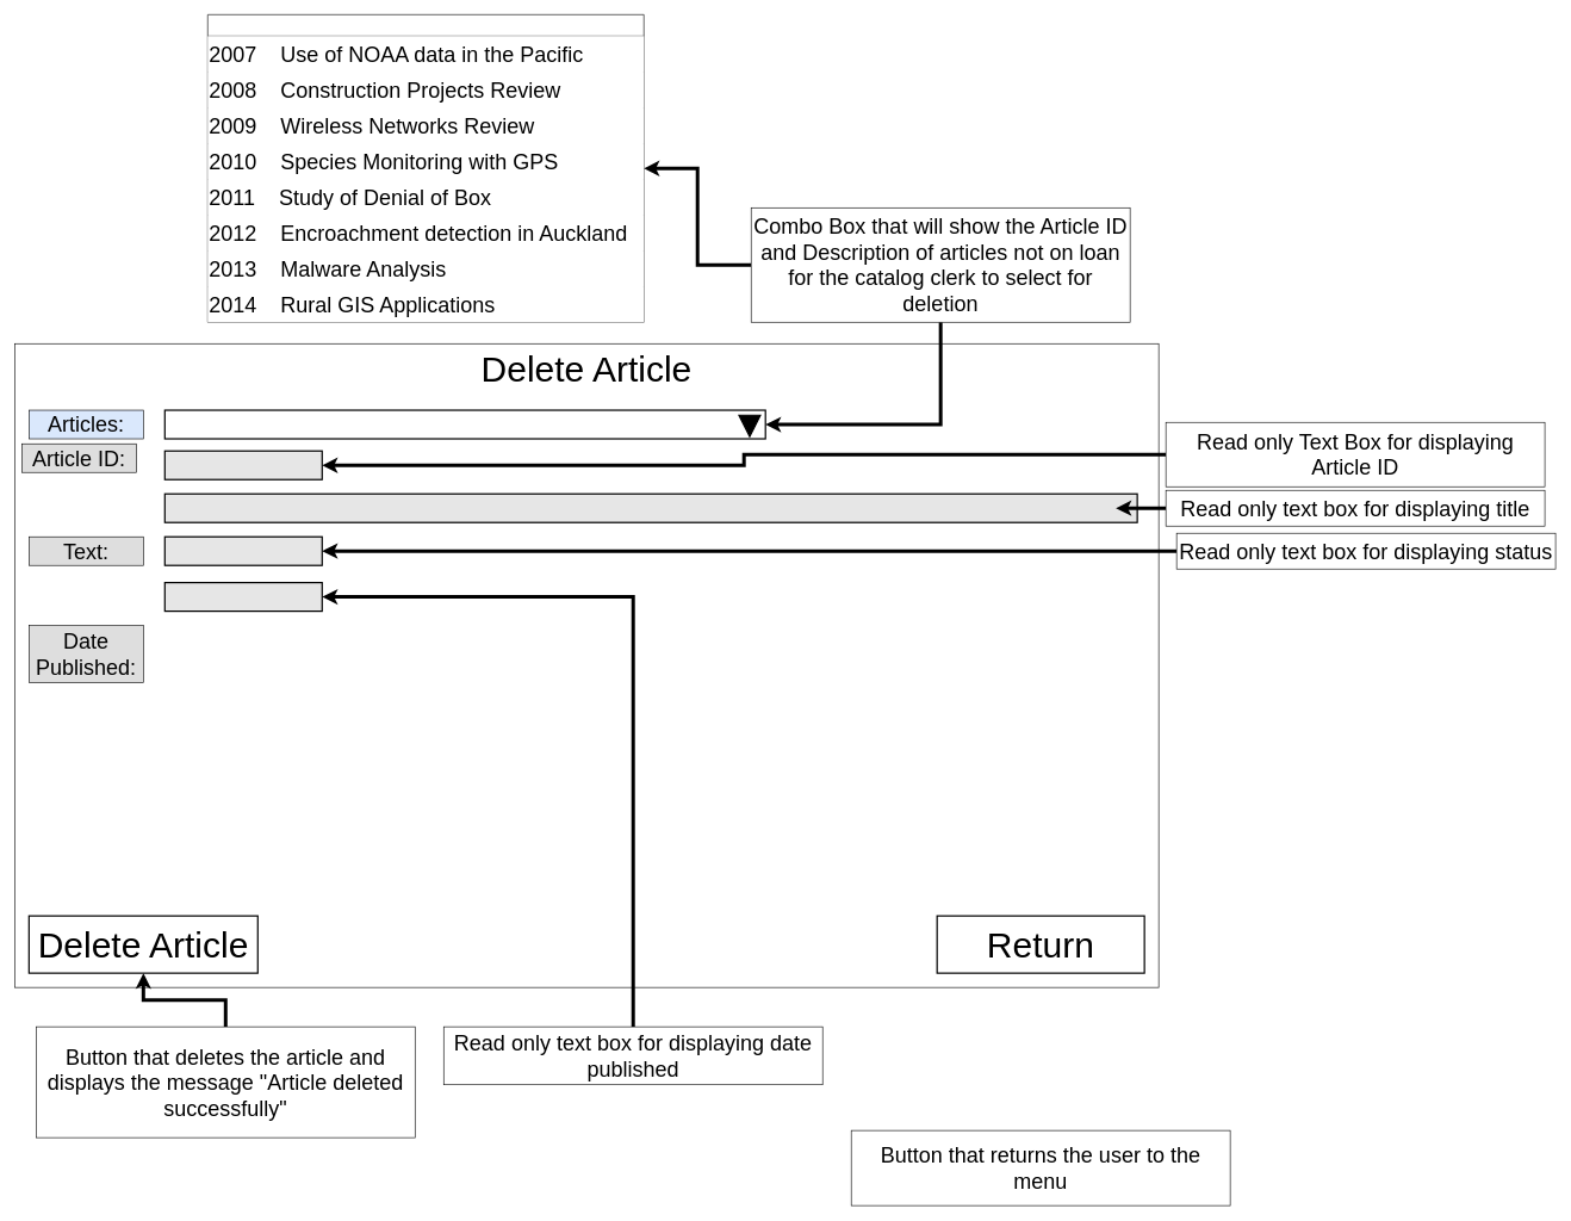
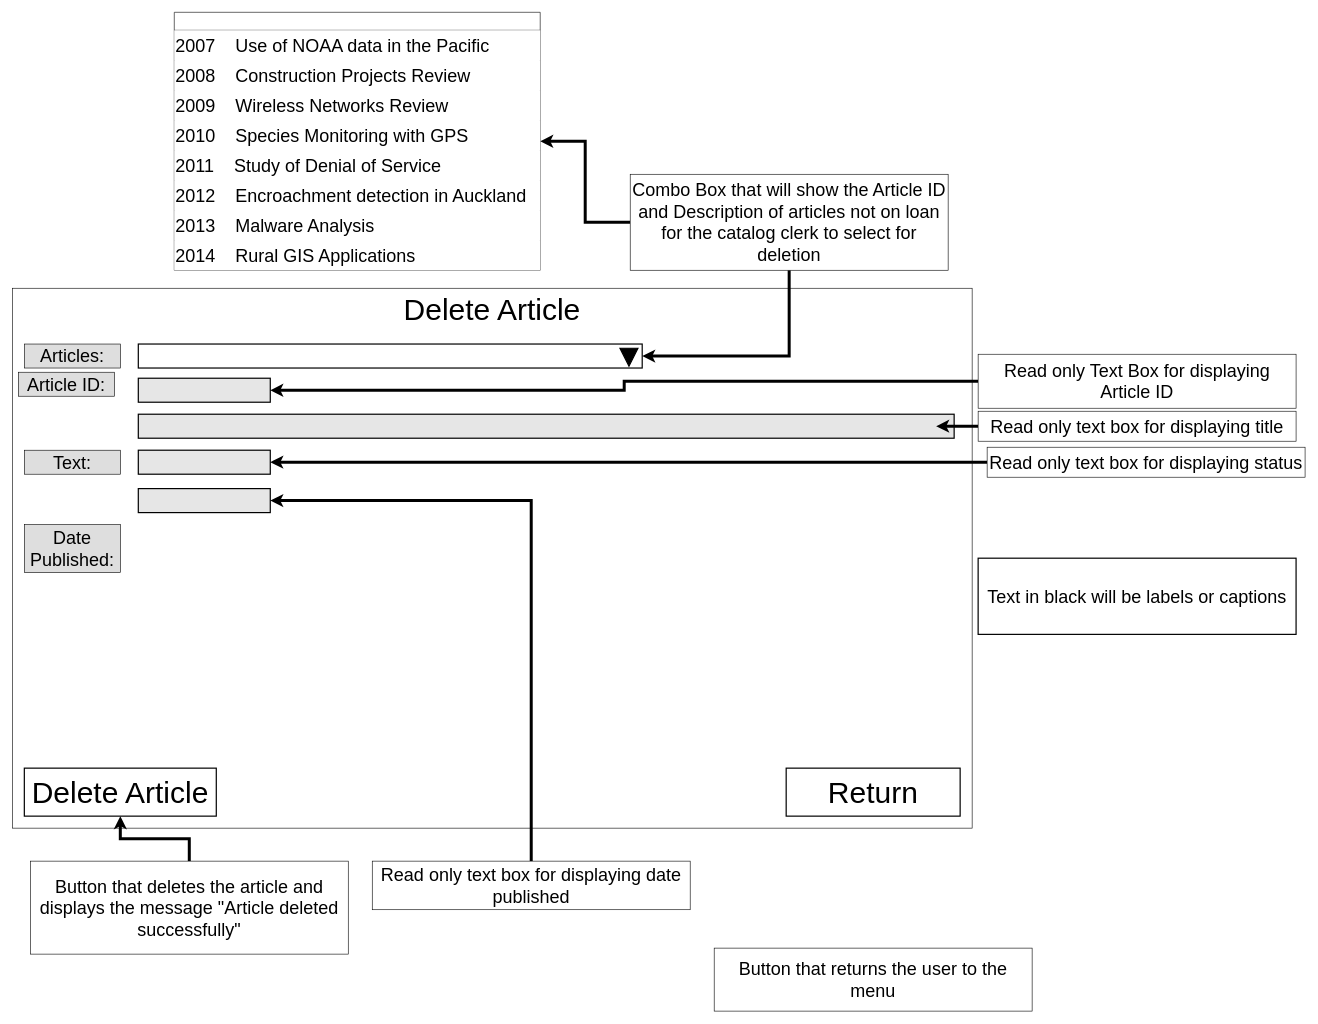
  <mxCell id="0" />
  <mxCell id="1" parent="0" />
  <mxCell id="2" value="Delete Article" style="whiteSpace=wrap;html=1;fontSize=50;verticalAlign=top;movable=0;resizable=0;rotatable=0;deletable=0;editable=0;locked=1;connectable=0;" parent="1" vertex="1"><mxGeometry width="1600" height="900" as="geometry" x="20" y="480" /></mxCell>
  <mxCell id="3" value="" style="rounded=0;whiteSpace=wrap;html=1;strokeColor=default;fontSize=28;align=left;strokeWidth=2;fillColor=#E6E6E6;" parent="1" vertex="1"><mxGeometry x="230" y="690" width="1360" height="40" as="geometry" /></mxCell>
  <mxCell id="4" value="" style="rounded=0;whiteSpace=wrap;html=1;fontSize=28;strokeWidth=2;fillColor=#E6E6E6;" parent="1" vertex="1"><mxGeometry x="230" y="814" width="220" height="40" as="geometry" /></mxCell>
- <mxCell id="5" value="Articles:" style="rounded=0;whiteSpace=wrap;html=1;fontSize=30;fillColor=#dae8fc;" parent="1" vertex="1"><mxGeometry x="40" y="573" width="160" height="40" as="geometry" /></mxCell>
+ <mxCell id="5" value="Articles:" style="rounded=0;whiteSpace=wrap;html=1;fontSize=30;fillColor=#DEDEDE;" parent="1" vertex="1"><mxGeometry x="40" y="573" width="160" height="40" as="geometry" /></mxCell>
  <mxCell id="6" value="" style="rounded=0;whiteSpace=wrap;html=1;fontSize=28;align=left;strokeWidth=2;" parent="1" vertex="1"><mxGeometry x="230" y="573" width="840" height="40" as="geometry" /></mxCell>
  <mxCell id="7" value="" style="triangle;whiteSpace=wrap;html=1;rotation=90;fillColor=#000000;strokeWidth=2;" parent="1" vertex="1"><mxGeometry x="1032.94" y="580.06" width="30" height="30" as="geometry" /></mxCell>
  <mxCell id="8" value="Text:" style="rounded=0;whiteSpace=wrap;html=1;fontSize=30;fillColor=#DEDEDE;" parent="1" vertex="1"><mxGeometry x="40" y="750" width="160" height="40" as="geometry" /></mxCell>
  <mxCell id="9" value="Date &lt;br&gt;Published:" style="rounded=0;whiteSpace=wrap;html=1;fontSize=30;fillColor=#DEDEDE;" parent="1" vertex="1"><mxGeometry x="40" y="874" width="160" height="80" as="geometry" /></mxCell>
  <mxCell id="10" value="Delete Article" style="rounded=0;whiteSpace=wrap;html=1;fontSize=50;strokeWidth=2;" parent="1" vertex="1"><mxGeometry x="40" y="1280" width="320" height="80" as="geometry" /></mxCell>
  <mxCell id="11" value="Return" style="rounded=0;whiteSpace=wrap;html=1;fontSize=50;strokeWidth=2;" parent="1" vertex="1"><mxGeometry x="1310" y="1280" width="290" height="80" as="geometry" /></mxCell>
  <mxCell id="12" value="Button that returns the user to the menu" style="rounded=0;whiteSpace=wrap;html=1;fontSize=30;" parent="1" vertex="1"><mxGeometry x="1190" y="1580" width="530" height="105" as="geometry" /></mxCell>
  <mxCell id="13" style="edgeStyle=orthogonalEdgeStyle;rounded=0;orthogonalLoop=1;jettySize=auto;html=1;entryX=0.5;entryY=1;entryDx=0;entryDy=0;strokeWidth=5;" parent="1" source="14" target="10" edge="1"><mxGeometry relative="1" as="geometry" /></mxCell>
  <mxCell id="14" value="Button that deletes the article and displays the message &quot;Article deleted successfully&quot;" style="rounded=0;whiteSpace=wrap;html=1;fontSize=30;" parent="1" vertex="1"><mxGeometry x="50" y="1435" width="530" height="155" as="geometry" /></mxCell>
  <mxCell id="15" style="edgeStyle=orthogonalEdgeStyle;rounded=0;orthogonalLoop=1;jettySize=auto;html=1;strokeWidth=5;entryX=1;entryY=0.5;entryDx=0;entryDy=0;" parent="1" source="17" target="6" edge="1"><mxGeometry relative="1" as="geometry"><mxPoint x="1120" y="563" as="targetPoint" /></mxGeometry></mxCell>
  <mxCell id="16" style="edgeStyle=orthogonalEdgeStyle;rounded=0;orthogonalLoop=1;jettySize=auto;html=1;entryX=1;entryY=0.5;entryDx=0;entryDy=0;strokeWidth=5;" parent="1" source="17" target="18" edge="1"><mxGeometry relative="1" as="geometry" /></mxCell>
  <mxCell id="17" value="Combo Box that will show the Article ID and Description of articles not on loan for the catalog clerk to select for deletion" style="rounded=0;whiteSpace=wrap;html=1;fontSize=30;" parent="1" vertex="1"><mxGeometry x="1050" y="290" width="530" height="160" as="geometry" /></mxCell>
  <mxCell id="18" value="" style="swimlane;fontStyle=0;childLayout=stackLayout;horizontal=1;startSize=30;horizontalStack=0;resizeParent=1;resizeParentMax=0;resizeLast=0;collapsible=1;marginBottom=0;whiteSpace=wrap;html=1;fontSize=30;align=left;fillColor=default;" parent="1" vertex="1"><mxGeometry x="290" y="20" width="610" height="430" as="geometry"><mxRectangle x="1800" y="340" width="90" height="50" as="alternateBounds" /></mxGeometry></mxCell>
  <mxCell id="19" value="2007&amp;nbsp;&amp;nbsp;&amp;nbsp; Use of NOAA data in the Pacific" style="text;html=1;align=left;verticalAlign=middle;resizable=0;points=[];autosize=1;strokeColor=none;fillColor=default;fontSize=30;" parent="18" vertex="1"><mxGeometry y="30" width="610" height="50" as="geometry" /></mxCell>
  <mxCell id="20" value="2008    Construction Projects Review" style="text;html=1;align=left;verticalAlign=middle;resizable=0;points=[];autosize=1;strokeColor=none;fillColor=default;fontSize=30;" parent="18" vertex="1"><mxGeometry y="80" width="610" height="50" as="geometry" /></mxCell>
  <mxCell id="21" value="2009    Wireless Networks Review" style="text;html=1;align=left;verticalAlign=middle;resizable=0;points=[];autosize=1;strokeColor=none;fillColor=default;fontSize=30;" parent="18" vertex="1"><mxGeometry y="130" width="610" height="50" as="geometry" /></mxCell>
  <mxCell id="22" value="2010    Species Monitoring with GPS" style="text;html=1;align=left;verticalAlign=middle;resizable=0;points=[];autosize=1;strokeColor=none;fillColor=default;fontSize=30;" parent="18" vertex="1"><mxGeometry y="180" width="610" height="50" as="geometry" /></mxCell>
- <mxCell id="23" value="2011    Study of Denial of Box" style="text;html=1;align=left;verticalAlign=middle;resizable=0;points=[];autosize=1;strokeColor=none;fillColor=default;fontSize=30;" parent="18" vertex="1"><mxGeometry y="230" width="610" height="50" as="geometry" /></mxCell>
+ <mxCell id="23" value="2011    Study of Denial of Service" style="text;html=1;align=left;verticalAlign=middle;resizable=0;points=[];autosize=1;strokeColor=none;fillColor=default;fontSize=30;" parent="18" vertex="1"><mxGeometry y="230" width="610" height="50" as="geometry" /></mxCell>
  <mxCell id="24" value="2012    Encroachment detection in Auckland" style="text;html=1;align=left;verticalAlign=middle;resizable=0;points=[];autosize=1;strokeColor=none;fillColor=default;fontSize=30;" parent="18" vertex="1"><mxGeometry y="280" width="610" height="50" as="geometry" /></mxCell>
  <mxCell id="25" value="2013    Malware Analysis" style="text;html=1;align=left;verticalAlign=middle;resizable=0;points=[];autosize=1;strokeColor=none;fillColor=default;fontSize=30;" parent="18" vertex="1"><mxGeometry y="330" width="610" height="50" as="geometry" /></mxCell>
  <mxCell id="26" value="2014    Rural GIS Applications" style="text;html=1;align=left;verticalAlign=middle;resizable=0;points=[];autosize=1;strokeColor=none;fillColor=default;fontSize=30;" parent="18" vertex="1"><mxGeometry y="380" width="610" height="50" as="geometry" /></mxCell>
  <mxCell id="27" style="edgeStyle=orthogonalEdgeStyle;rounded=0;orthogonalLoop=1;jettySize=auto;html=1;entryX=1;entryY=0.5;entryDx=0;entryDy=0;strokeWidth=5;exitX=0;exitY=0.5;exitDx=0;exitDy=0;" parent="1" source="28" edge="1"><mxGeometry relative="1" as="geometry"><Array as="points" /><mxPoint x="2720" y="930" as="sourcePoint" /><mxPoint x="1560" y="710" as="targetPoint" /></mxGeometry></mxCell>
  <mxCell id="28" value="Read only text box for displaying title" style="rounded=0;whiteSpace=wrap;html=1;fontSize=30;" parent="1" vertex="1"><mxGeometry x="1630" y="685" width="530" height="50" as="geometry" /></mxCell>
+ <mxCell id="29" value="Text in black will be labels or captions" style="rounded=0;whiteSpace=wrap;html=1;fontSize=30;strokeWidth=2;" parent="1" vertex="1"><mxGeometry x="1630" y="930" width="530" height="127" as="geometry" /></mxCell>
  <mxCell id="30" value="Article ID:" style="rounded=0;whiteSpace=wrap;html=1;fontSize=30;fillColor=#DEDEDE;" parent="1" vertex="1"><mxGeometry x="30" y="620" width="160" height="40" as="geometry" /></mxCell>
  <mxCell id="31" value="" style="rounded=0;whiteSpace=wrap;html=1;strokeColor=default;fontSize=28;align=left;strokeWidth=2;fillColor=#E6E6E6;" parent="1" vertex="1"><mxGeometry x="230" y="630" width="220" height="40" as="geometry" /></mxCell>
  <mxCell id="32" style="edgeStyle=orthogonalEdgeStyle;rounded=0;orthogonalLoop=1;jettySize=auto;html=1;exitX=0;exitY=0.5;exitDx=0;exitDy=0;entryX=1;entryY=0.5;entryDx=0;entryDy=0;strokeWidth=5;" parent="1" source="33" target="31" edge="1"><mxGeometry relative="1" as="geometry" /></mxCell>
  <mxCell id="33" value="Read only Text Box for displaying Article ID" style="rounded=0;whiteSpace=wrap;html=1;fontSize=30;" parent="1" vertex="1"><mxGeometry x="1630" y="590" width="530" height="90" as="geometry" /></mxCell>
  <mxCell id="34" value="" style="rounded=0;whiteSpace=wrap;html=1;fontSize=28;strokeWidth=2;fillColor=#E6E6E6;" parent="1" vertex="1"><mxGeometry x="230" y="750" width="220" height="40" as="geometry" /></mxCell>
  <mxCell id="35" style="edgeStyle=orthogonalEdgeStyle;rounded=0;orthogonalLoop=1;jettySize=auto;html=1;strokeWidth=5;" parent="1" source="36" target="34" edge="1"><mxGeometry relative="1" as="geometry" /></mxCell>
  <mxCell id="36" value="Read only text box for displaying status" style="rounded=0;whiteSpace=wrap;html=1;fontSize=30;" parent="1" vertex="1"><mxGeometry x="1645" y="745" width="530" height="50" as="geometry" /></mxCell>
  <mxCell id="37" style="edgeStyle=orthogonalEdgeStyle;rounded=0;orthogonalLoop=1;jettySize=auto;html=1;entryX=1;entryY=0.5;entryDx=0;entryDy=0;strokeWidth=5;exitX=0.5;exitY=0;exitDx=0;exitDy=0;" parent="1" source="38" target="4" edge="1"><mxGeometry relative="1" as="geometry" /></mxCell>
  <mxCell id="38" value="Read only text box for displaying date published" style="rounded=0;whiteSpace=wrap;html=1;fontSize=30;" parent="1" vertex="1"><mxGeometry x="620" y="1435" width="530" height="81" as="geometry" /></mxCell>
